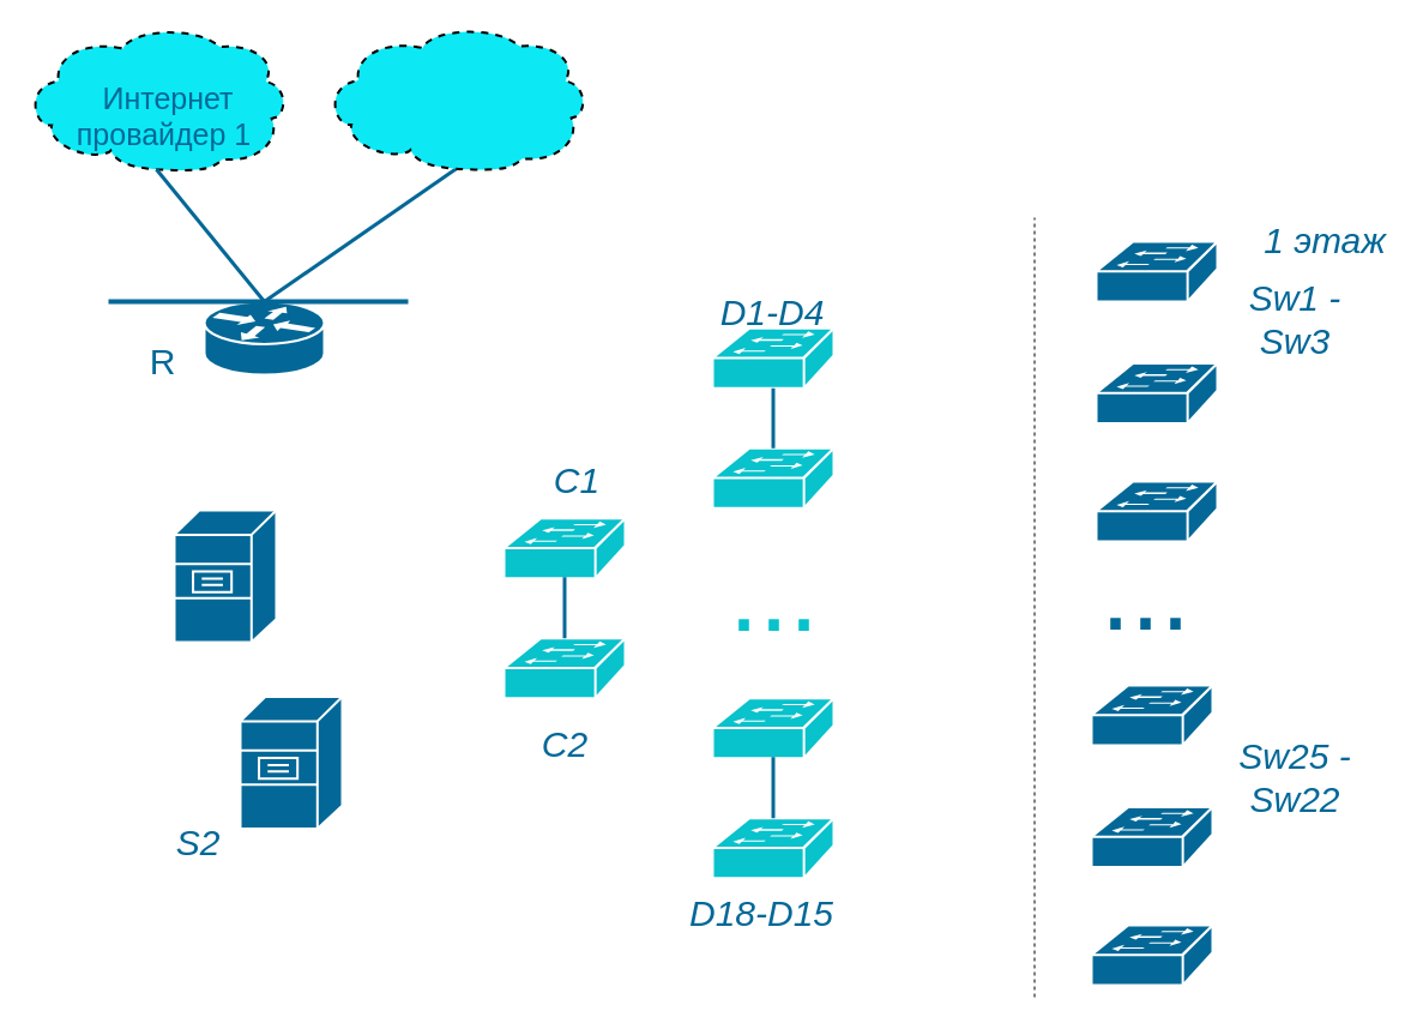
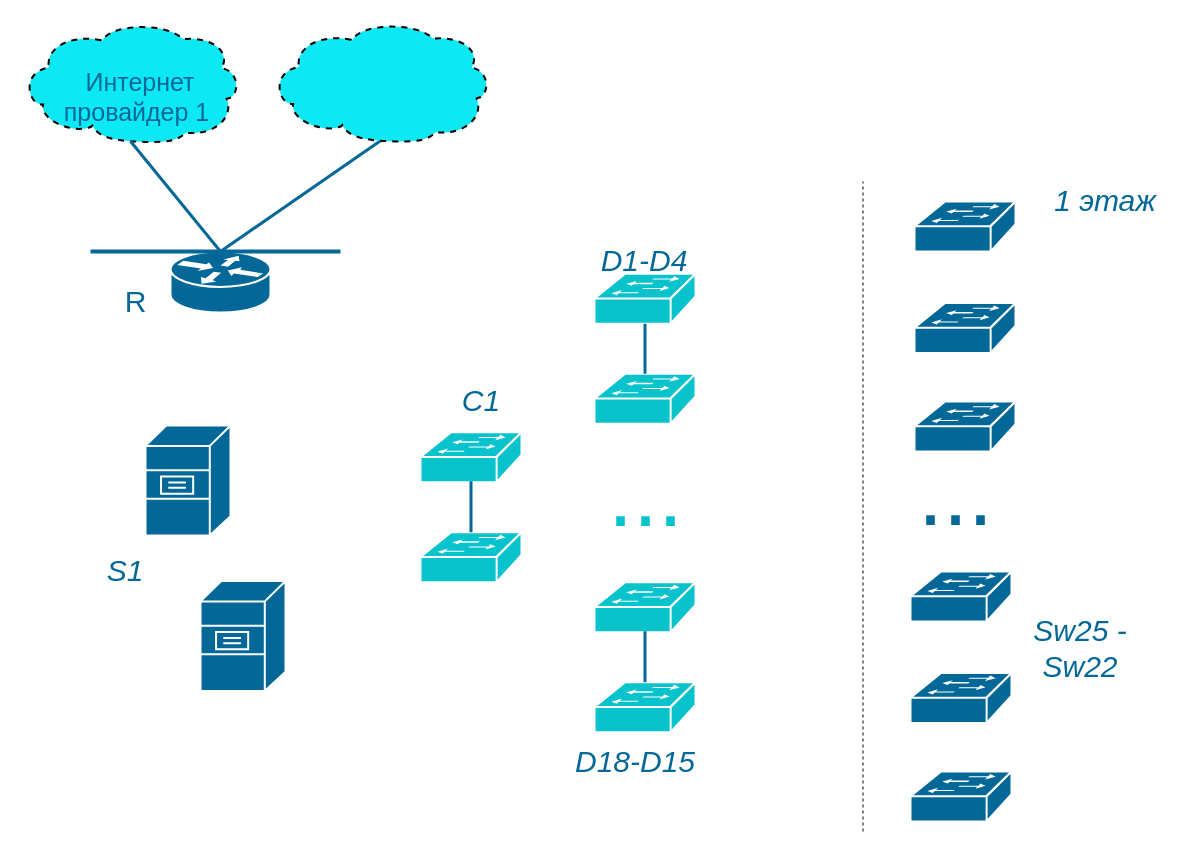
  <mxCell id="0" />
  <mxCell id="1" parent="0" />
  <mxCell id="2" value="" style="shape=mxgraph.cisco.routers.router;html=1;pointerEvents=1;dashed=0;fillColor=#036897;strokeColor=#ffffff;strokeWidth=2;verticalLabelPosition=bottom;verticalAlign=top;align=center;outlineConnect=0;" vertex="1" parent="1"><mxGeometry x="170" y="251" width="100" height="61" as="geometry" /></mxCell>
  <mxCell id="3" value="" style="shape=mxgraph.cisco.switches.workgroup_switch;html=1;pointerEvents=1;dashed=0;fillColor=#08c2cc;strokeColor=#ffffff;strokeWidth=2;verticalLabelPosition=bottom;verticalAlign=top;align=center;outlineConnect=0;" vertex="1" parent="1"><mxGeometry x="420" y="431.75" width="101" height="50" as="geometry" /></mxCell>
  <mxCell id="4" value="" style="shape=mxgraph.cisco.switches.workgroup_switch;html=1;pointerEvents=1;dashed=0;fillColor=#08c2cc;strokeColor=#ffffff;strokeWidth=2;verticalLabelPosition=bottom;verticalAlign=top;align=center;outlineConnect=0;" vertex="1" parent="1"><mxGeometry x="420" y="531.75" width="101" height="50" as="geometry" /></mxCell>
  <mxCell id="5" value="" style="shape=mxgraph.cisco.switches.workgroup_switch;html=1;pointerEvents=1;dashed=0;fillColor=#08c2cc;strokeColor=#ffffff;strokeWidth=2;verticalLabelPosition=bottom;verticalAlign=top;align=center;outlineConnect=0;" vertex="1" parent="1"><mxGeometry x="594" y="273.25" width="101" height="50" as="geometry" /></mxCell>
  <mxCell id="6" value="" style="shape=mxgraph.cisco.switches.workgroup_switch;html=1;pointerEvents=1;dashed=0;fillColor=#08c2cc;strokeColor=#ffffff;strokeWidth=2;verticalLabelPosition=bottom;verticalAlign=top;align=center;outlineConnect=0;" vertex="1" parent="1"><mxGeometry x="594" y="373.25" width="101" height="50" as="geometry" /></mxCell>
  <mxCell id="7" value="" style="shape=mxgraph.cisco.switches.workgroup_switch;html=1;pointerEvents=1;dashed=0;fillColor=#08c2cc;strokeColor=#ffffff;strokeWidth=2;verticalLabelPosition=bottom;verticalAlign=top;align=center;outlineConnect=0;" vertex="1" parent="1"><mxGeometry x="594" y="581.75" width="101" height="50" as="geometry" /></mxCell>
  <mxCell id="8" value="" style="shape=mxgraph.cisco.switches.workgroup_switch;html=1;pointerEvents=1;dashed=0;fillColor=#08c2cc;strokeColor=#ffffff;strokeWidth=2;verticalLabelPosition=bottom;verticalAlign=top;align=center;outlineConnect=0;" vertex="1" parent="1"><mxGeometry x="594" y="681.75" width="101" height="50" as="geometry" /></mxCell>
  <mxCell id="9" value="" style="shape=mxgraph.cisco.switches.workgroup_switch;html=1;pointerEvents=1;dashed=0;fillColor=#036897;strokeColor=#ffffff;strokeWidth=2;verticalLabelPosition=bottom;verticalAlign=top;align=center;outlineConnect=0;" vertex="1" parent="1"><mxGeometry x="914" y="201" width="101" height="50" as="geometry" /></mxCell>
  <mxCell id="10" value="" style="shape=mxgraph.cisco.switches.workgroup_switch;html=1;pointerEvents=1;dashed=0;fillColor=#036897;strokeColor=#ffffff;strokeWidth=2;verticalLabelPosition=bottom;verticalAlign=top;align=center;outlineConnect=0;" vertex="1" parent="1"><mxGeometry x="914" y="302.5" width="101" height="50" as="geometry" /></mxCell>
  <mxCell id="11" value="" style="shape=mxgraph.cisco.switches.workgroup_switch;html=1;pointerEvents=1;dashed=0;fillColor=#036897;strokeColor=#ffffff;strokeWidth=2;verticalLabelPosition=bottom;verticalAlign=top;align=center;outlineConnect=0;" vertex="1" parent="1"><mxGeometry x="914" y="401" width="101" height="50" as="geometry" /></mxCell>
  <mxCell id="12" value="" style="shape=mxgraph.cisco.switches.workgroup_switch;html=1;pointerEvents=1;dashed=0;strokeColor=#ffffff;strokeWidth=2;verticalLabelPosition=bottom;verticalAlign=top;align=center;outlineConnect=0;fillColor=#036897;" vertex="1" parent="1"><mxGeometry x="910" y="571" width="101" height="50" as="geometry" /></mxCell>
  <mxCell id="13" value="" style="shape=mxgraph.cisco.switches.workgroup_switch;html=1;pointerEvents=1;dashed=0;fillColor=#036897;strokeColor=#ffffff;strokeWidth=2;verticalLabelPosition=bottom;verticalAlign=top;align=center;outlineConnect=0;" vertex="1" parent="1"><mxGeometry x="910" y="672.5" width="101" height="50" as="geometry" /></mxCell>
  <mxCell id="14" value="" style="shape=mxgraph.cisco.switches.workgroup_switch;html=1;pointerEvents=1;dashed=0;fillColor=#036897;strokeColor=#ffffff;strokeWidth=2;verticalLabelPosition=bottom;verticalAlign=top;align=center;outlineConnect=0;" vertex="1" parent="1"><mxGeometry x="910" y="771" width="101" height="50" as="geometry" /></mxCell>
  <mxCell id="15" value="&lt;font style=&quot;vertical-align: inherit ; font-size: 90px&quot;&gt;&lt;font style=&quot;vertical-align: inherit ; font-size: 90px&quot; color=&quot;#08c2cc&quot;&gt;&lt;font style=&quot;vertical-align: inherit ; font-size: 90px&quot;&gt;&lt;font style=&quot;vertical-align: inherit ; font-size: 90px&quot;&gt;...&lt;/font&gt;&lt;/font&gt;&lt;/font&gt;&lt;/font&gt;" style="text;html=1;align=center;verticalAlign=middle;resizable=0;points=[];autosize=1;strokeColor=none;" vertex="1" parent="1"><mxGeometry x="600" y="468.75" width="90" height="50" as="geometry" /></mxCell>
  <mxCell id="16" value="" style="shape=mxgraph.cisco.servers.file_server;html=1;pointerEvents=1;dashed=0;fillColor=#036897;strokeColor=#ffffff;strokeWidth=2;verticalLabelPosition=bottom;verticalAlign=top;align=center;outlineConnect=0;" vertex="1" parent="1"><mxGeometry x="145" y="425" width="85" height="110" as="geometry" /></mxCell>
  <mxCell id="17" value="" style="shape=mxgraph.cisco.servers.file_server;html=1;pointerEvents=1;dashed=0;fillColor=#036897;strokeColor=#ffffff;strokeWidth=2;verticalLabelPosition=bottom;verticalAlign=top;align=center;outlineConnect=0;" vertex="1" parent="1"><mxGeometry x="200" y="580.5" width="85" height="110" as="geometry" /></mxCell>
  <mxCell id="18" value="" style="shape=mxgraph.cisco.storage.cloud;html=1;pointerEvents=1;dashed=1;fillColor=#0ce9f5;strokeWidth=2;verticalLabelPosition=bottom;verticalAlign=top;align=center;outlineConnect=0;" vertex="1" parent="1"><mxGeometry x="20" y="21" width="220" height="121" as="geometry" /></mxCell>
  <mxCell id="19" value="&lt;font&gt;&lt;span style=&quot;font-size: 90px&quot;&gt;&lt;font style=&quot;vertical-align: inherit&quot;&gt;&lt;font style=&quot;vertical-align: inherit&quot;&gt;...&lt;/font&gt;&lt;/font&gt;&lt;/span&gt;&lt;/font&gt;" style="text;html=1;align=center;verticalAlign=middle;resizable=0;points=[];autosize=1;strokeColor=none;fontColor=#036897;" vertex="1" parent="1"><mxGeometry x="910" y="468" width="90" height="50" as="geometry" /></mxCell>
  <mxCell id="20" value="" style="endArrow=none;dashed=1;html=1;fontColor=#036897;exitX=0.75;exitY=1;exitDx=0;exitDy=0;entryX=0.75;entryY=0;entryDx=0;entryDy=0;" edge="1" parent="1"><mxGeometry width="50" height="50" relative="1" as="geometry"><mxPoint x="862.5" y="831" as="sourcePoint" /><mxPoint x="862.5" y="181" as="targetPoint" /></mxGeometry></mxCell>
  <mxCell id="21" value="" style="endArrow=none;html=1;fontColor=#036897;entryX=0.5;entryY=0.99;entryDx=0;entryDy=0;entryPerimeter=0;exitX=0.5;exitY=0;exitDx=0;exitDy=0;exitPerimeter=0;gradientColor=#7ea6e0;fillColor=#dae8fc;strokeColor=#036897;strokeWidth=3;" edge="1" parent="1" source="2" target="38"><mxGeometry width="50" height="50" relative="1" as="geometry"><mxPoint x="240" y="461" as="sourcePoint" /><mxPoint x="343" y="106.24" as="targetPoint" /></mxGeometry></mxCell>
  <mxCell id="22" value="" style="endArrow=none;html=1;fontColor=#036897;entryX=0.5;entryY=0.99;entryDx=0;entryDy=0;entryPerimeter=0;gradientColor=#7ea6e0;fillColor=#dae8fc;strokeColor=#036897;strokeWidth=3;" edge="1" parent="1" target="18"><mxGeometry width="50" height="50" relative="1" as="geometry"><mxPoint x="220" y="251" as="sourcePoint" /><mxPoint x="353" y="116.24" as="targetPoint" /></mxGeometry></mxCell>
  <mxCell id="23" value="" style="endArrow=none;html=1;fontColor=#036897;strokeColor=#036897;strokeWidth=4;" edge="1" parent="1"><mxGeometry width="50" height="50" relative="1" as="geometry"><mxPoint x="90" y="251" as="sourcePoint" /><mxPoint x="340" y="251" as="targetPoint" /></mxGeometry></mxCell>
  <mxCell id="24" value="" style="endArrow=none;html=1;fontColor=#036897;entryX=0.5;entryY=0.98;entryDx=0;entryDy=0;entryPerimeter=0;exitX=0.5;exitY=0;exitDx=0;exitDy=0;exitPerimeter=0;gradientColor=#7ea6e0;fillColor=#dae8fc;strokeColor=#036897;strokeWidth=3;" edge="1" parent="1" source="4" target="3"><mxGeometry width="50" height="50" relative="1" as="geometry"><mxPoint x="230" y="261" as="sourcePoint" /><mxPoint x="353" y="116.24" as="targetPoint" /></mxGeometry></mxCell>
  <mxCell id="25" value="" style="endArrow=none;html=1;fontColor=#036897;exitX=0.5;exitY=0;exitDx=0;exitDy=0;exitPerimeter=0;gradientColor=#7ea6e0;fillColor=#dae8fc;strokeColor=#036897;strokeWidth=3;" edge="1" parent="1" source="6" target="5"><mxGeometry width="50" height="50" relative="1" as="geometry"><mxPoint x="480.5" y="541.75" as="sourcePoint" /><mxPoint x="480.5" y="490.75" as="targetPoint" /></mxGeometry></mxCell>
  <mxCell id="26" value="" style="endArrow=none;html=1;fontColor=#036897;entryX=0.5;entryY=0.98;entryDx=0;entryDy=0;entryPerimeter=0;gradientColor=#7ea6e0;fillColor=#dae8fc;strokeColor=#036897;exitX=0.5;exitY=0;exitDx=0;exitDy=0;exitPerimeter=0;strokeWidth=3;" edge="1" parent="1" source="8" target="7"><mxGeometry width="50" height="50" relative="1" as="geometry"><mxPoint x="500" y="552" as="sourcePoint" /><mxPoint x="490.5" y="500.75" as="targetPoint" /></mxGeometry></mxCell>
- <mxCell id="28" value="&lt;span style=&quot;font-size: 40px&quot;&gt;&lt;font style=&quot;vertical-align: inherit&quot;&gt;&lt;font style=&quot;vertical-align: inherit&quot;&gt;&lt;font style=&quot;vertical-align: inherit ; font-size: 30px&quot;&gt;&lt;font style=&quot;vertical-align: inherit ; font-size: 30px&quot;&gt;&lt;font style=&quot;vertical-align: inherit ; font-size: 30px&quot;&gt;&lt;font style=&quot;vertical-align: inherit ; font-size: 30px&quot;&gt;S2&lt;/font&gt;&lt;/font&gt;&lt;/font&gt;&lt;/font&gt;&lt;/font&gt;&lt;/font&gt;&lt;/span&gt;" style="text;html=1;strokeColor=none;fillColor=none;align=center;verticalAlign=middle;whiteSpace=wrap;rounded=0;dashed=1;fontColor=#036897;fontStyle=2" vertex="1" parent="1"><mxGeometry x="145" y="672.5" width="40" height="50" as="geometry" /></mxCell>
+ <mxCell id="27" value="&lt;span style=&quot;font-size: 40px&quot;&gt;&lt;font style=&quot;vertical-align: inherit ; font-size: 30px&quot;&gt;&lt;font style=&quot;vertical-align: inherit ; font-size: 30px&quot;&gt;&lt;font style=&quot;vertical-align: inherit ; font-size: 30px&quot;&gt;&lt;font style=&quot;vertical-align: inherit ; font-size: 30px&quot;&gt;S1&lt;/font&gt;&lt;/font&gt;&lt;/font&gt;&lt;/font&gt;&lt;/span&gt;" style="text;html=1;strokeColor=none;fillColor=none;align=center;verticalAlign=middle;whiteSpace=wrap;rounded=0;dashed=1;fontColor=#036897;fontStyle=2" vertex="1" parent="1"><mxGeometry x="105" y="541" width="40" height="50" as="geometry" /></mxCell>
  <mxCell id="29" value="&lt;span style=&quot;font-size: 40px&quot;&gt;&lt;font style=&quot;vertical-align: inherit&quot;&gt;&lt;font style=&quot;vertical-align: inherit&quot;&gt;&lt;font style=&quot;vertical-align: inherit ; font-size: 30px&quot;&gt;&lt;font style=&quot;vertical-align: inherit ; font-size: 30px&quot;&gt;&lt;font style=&quot;vertical-align: inherit ; font-size: 30px&quot;&gt;&lt;font style=&quot;vertical-align: inherit ; font-size: 30px&quot;&gt;C1&lt;/font&gt;&lt;/font&gt;&lt;/font&gt;&lt;/font&gt;&lt;/font&gt;&lt;/font&gt;&lt;/span&gt;" style="text;html=1;strokeColor=none;fillColor=none;align=center;verticalAlign=middle;whiteSpace=wrap;rounded=0;dashed=1;fontColor=#036897;fontStyle=2" vertex="1" parent="1"><mxGeometry x="460.5" y="371" width="40" height="50" as="geometry" /></mxCell>
- <mxCell id="30" value="&lt;span style=&quot;font-size: 40px&quot;&gt;&lt;font style=&quot;vertical-align: inherit&quot;&gt;&lt;font style=&quot;vertical-align: inherit&quot;&gt;&lt;font style=&quot;vertical-align: inherit&quot;&gt;&lt;font style=&quot;vertical-align: inherit&quot;&gt;&lt;font style=&quot;vertical-align: inherit ; font-size: 30px&quot;&gt;&lt;font style=&quot;vertical-align: inherit ; font-size: 30px&quot;&gt;&lt;font style=&quot;vertical-align: inherit ; font-size: 30px&quot;&gt;&lt;font style=&quot;vertical-align: inherit ; font-size: 30px&quot;&gt;&lt;font style=&quot;vertical-align: inherit&quot;&gt;&lt;font style=&quot;vertical-align: inherit&quot;&gt;C2&lt;/font&gt;&lt;/font&gt;&lt;/font&gt;&lt;/font&gt;&lt;/font&gt;&lt;/font&gt;&lt;/font&gt;&lt;/font&gt;&lt;/font&gt;&lt;/font&gt;&lt;/span&gt;" style="text;html=1;strokeColor=none;fillColor=none;align=center;verticalAlign=middle;whiteSpace=wrap;rounded=0;dashed=1;fontColor=#036897;fontStyle=2" vertex="1" parent="1"><mxGeometry x="450.5" y="591" width="40" height="50" as="geometry" /></mxCell>
  <mxCell id="31" value="&lt;font style=&quot;vertical-align: inherit&quot;&gt;&lt;font style=&quot;vertical-align: inherit ; font-size: 30px&quot;&gt;R&lt;/font&gt;&lt;/font&gt;" style="text;html=1;align=center;verticalAlign=middle;resizable=0;points=[];autosize=1;strokeColor=none;fontColor=#036897;" vertex="1" parent="1"><mxGeometry x="115" y="286" width="40" height="30" as="geometry" /></mxCell>
  <mxCell id="32" value="&lt;span style=&quot;font-size: 40px&quot;&gt;&lt;font style=&quot;vertical-align: inherit&quot;&gt;&lt;font style=&quot;vertical-align: inherit&quot;&gt;&lt;font style=&quot;vertical-align: inherit ; font-size: 30px&quot;&gt;&lt;font style=&quot;vertical-align: inherit ; font-size: 30px&quot;&gt;&lt;font style=&quot;vertical-align: inherit ; font-size: 30px&quot;&gt;&lt;font style=&quot;vertical-align: inherit ; font-size: 30px&quot;&gt;&lt;font style=&quot;vertical-align: inherit&quot;&gt;&lt;font style=&quot;vertical-align: inherit&quot;&gt;D1-D4&lt;/font&gt;&lt;/font&gt;&lt;/font&gt;&lt;/font&gt;&lt;/font&gt;&lt;/font&gt;&lt;/font&gt;&lt;/font&gt;&lt;/span&gt;" style="text;html=1;strokeColor=none;fillColor=none;align=center;verticalAlign=middle;whiteSpace=wrap;rounded=0;dashed=1;fontColor=#036897;fontStyle=2" vertex="1" parent="1"><mxGeometry x="594" y="231" width="100" height="50" as="geometry" /></mxCell>
  <mxCell id="33" value="&lt;span style=&quot;font-size: 40px&quot;&gt;&lt;font style=&quot;vertical-align: inherit&quot;&gt;&lt;font style=&quot;vertical-align: inherit&quot;&gt;&lt;font style=&quot;vertical-align: inherit ; font-size: 30px&quot;&gt;&lt;font style=&quot;vertical-align: inherit ; font-size: 30px&quot;&gt;&lt;font style=&quot;vertical-align: inherit ; font-size: 30px&quot;&gt;&lt;font style=&quot;vertical-align: inherit ; font-size: 30px&quot;&gt;&lt;font style=&quot;vertical-align: inherit&quot;&gt;&lt;font style=&quot;vertical-align: inherit&quot;&gt;&lt;font style=&quot;vertical-align: inherit&quot;&gt;&lt;font style=&quot;vertical-align: inherit&quot;&gt;D18-D15&lt;/font&gt;&lt;/font&gt;&lt;/font&gt;&lt;/font&gt;&lt;/font&gt;&lt;/font&gt;&lt;/font&gt;&lt;/font&gt;&lt;/font&gt;&lt;/font&gt;&lt;/span&gt;" style="text;html=1;strokeColor=none;fillColor=none;align=center;verticalAlign=middle;whiteSpace=wrap;rounded=0;dashed=1;fontColor=#036897;fontStyle=2" vertex="1" parent="1"><mxGeometry x="570" y="731.75" width="130" height="50" as="geometry" /></mxCell>
  <mxCell id="34" value="&lt;span style=&quot;font-size: 40px&quot;&gt;&lt;font style=&quot;vertical-align: inherit&quot;&gt;&lt;font style=&quot;vertical-align: inherit&quot;&gt;&lt;font style=&quot;vertical-align: inherit ; font-size: 30px&quot;&gt;&lt;font style=&quot;vertical-align: inherit ; font-size: 30px&quot;&gt;&lt;font style=&quot;vertical-align: inherit ; font-size: 30px&quot;&gt;&lt;font style=&quot;vertical-align: inherit ; font-size: 30px&quot;&gt;&lt;font style=&quot;vertical-align: inherit&quot;&gt;&lt;font style=&quot;vertical-align: inherit&quot;&gt;&lt;font style=&quot;vertical-align: inherit&quot;&gt;&lt;font style=&quot;vertical-align: inherit&quot;&gt;1 этаж&lt;/font&gt;&lt;/font&gt;&lt;/font&gt;&lt;/font&gt;&lt;/font&gt;&lt;/font&gt;&lt;/font&gt;&lt;/font&gt;&lt;/font&gt;&lt;/font&gt;&lt;/span&gt;" style="text;html=1;strokeColor=none;fillColor=none;align=center;verticalAlign=middle;whiteSpace=wrap;rounded=0;dashed=1;fontColor=#036897;fontStyle=2" vertex="1" parent="1"><mxGeometry x="1045" y="171" width="120" height="50" as="geometry" /></mxCell>
- <mxCell id="35" value="&lt;span style=&quot;font-size: 30px&quot;&gt;&lt;font style=&quot;vertical-align: inherit&quot;&gt;&lt;font style=&quot;vertical-align: inherit&quot;&gt;Sw1 - Sw3&lt;/font&gt;&lt;/font&gt;&lt;/span&gt;" style="text;html=1;strokeColor=none;fillColor=none;align=center;verticalAlign=middle;whiteSpace=wrap;rounded=0;dashed=1;fontColor=#036897;fontStyle=2" vertex="1" parent="1"><mxGeometry x="1020" y="241" width="120" height="50" as="geometry" /></mxCell>
  <mxCell id="36" value="&lt;span style=&quot;font-size: 30px&quot;&gt;&lt;font style=&quot;vertical-align: inherit&quot;&gt;&lt;font style=&quot;vertical-align: inherit&quot;&gt;&lt;font style=&quot;vertical-align: inherit&quot;&gt;&lt;font style=&quot;vertical-align: inherit&quot;&gt;Sw25 - Sw22&lt;/font&gt;&lt;/font&gt;&lt;/font&gt;&lt;/font&gt;&lt;/span&gt;" style="text;html=1;strokeColor=none;fillColor=none;align=center;verticalAlign=middle;whiteSpace=wrap;rounded=0;dashed=1;fontColor=#036897;fontStyle=2" vertex="1" parent="1"><mxGeometry x="1020" y="622.5" width="120" height="50" as="geometry" /></mxCell>
  <mxCell id="37" value="&lt;font style=&quot;vertical-align: inherit ; font-size: 25px&quot;&gt;&lt;font style=&quot;vertical-align: inherit ; font-size: 25px&quot;&gt;&lt;font style=&quot;vertical-align: inherit ; font-size: 25px&quot;&gt;&lt;font style=&quot;vertical-align: inherit ; font-size: 25px&quot;&gt;Интернет провайдер 1&amp;nbsp;&lt;/font&gt;&lt;/font&gt;&lt;/font&gt;&lt;/font&gt;" style="text;html=1;strokeColor=none;fillColor=none;align=center;verticalAlign=middle;whiteSpace=wrap;rounded=0;dashed=1;fontColor=#036897;" vertex="1" parent="1"><mxGeometry x="45" y="86" width="190" height="20" as="geometry" /></mxCell>
  <mxCell id="38" value="" style="shape=mxgraph.cisco.storage.cloud;html=1;pointerEvents=1;dashed=1;fillColor=#0ce9f5;strokeWidth=2;verticalLabelPosition=bottom;verticalAlign=top;align=center;outlineConnect=0;" vertex="1" parent="1"><mxGeometry x="270" y="20.5" width="220" height="121" as="geometry" /></mxCell>
